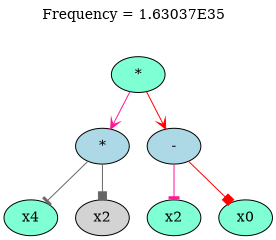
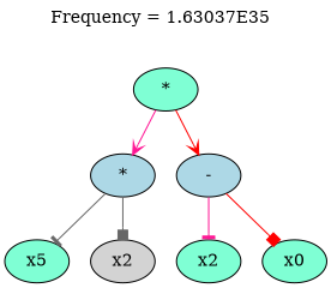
  strict digraph {
    label=<Frequency = 1.63037E35  <br/> <br/> <br/>>
    labelloc=t
    node [fillcolor=aquamarine style=filled]
    edge [color=deeppink arrowhead=vee]
    n1 [label="*"]
    n2 [fillcolor=lightblue label="*"]
    n3 [fillcolor=lightblue label="-"]
-   n4 [label=x4]
+   n4 [label=x5]
    n5 [fillcolor=lightgrey label=x2]
    n6 [label=x2]
    n7 [label=x0]
    n1 -> n2
    n1 -> n3 [color=red]
    n2 -> n4 [color=gray40 arrowhead=tee]
    n2 -> n5 [color=gray40 arrowhead=box]
    n3 -> n6 [arrowhead=tee]
    n3 -> n7 [color=red arrowhead=box]
  }
